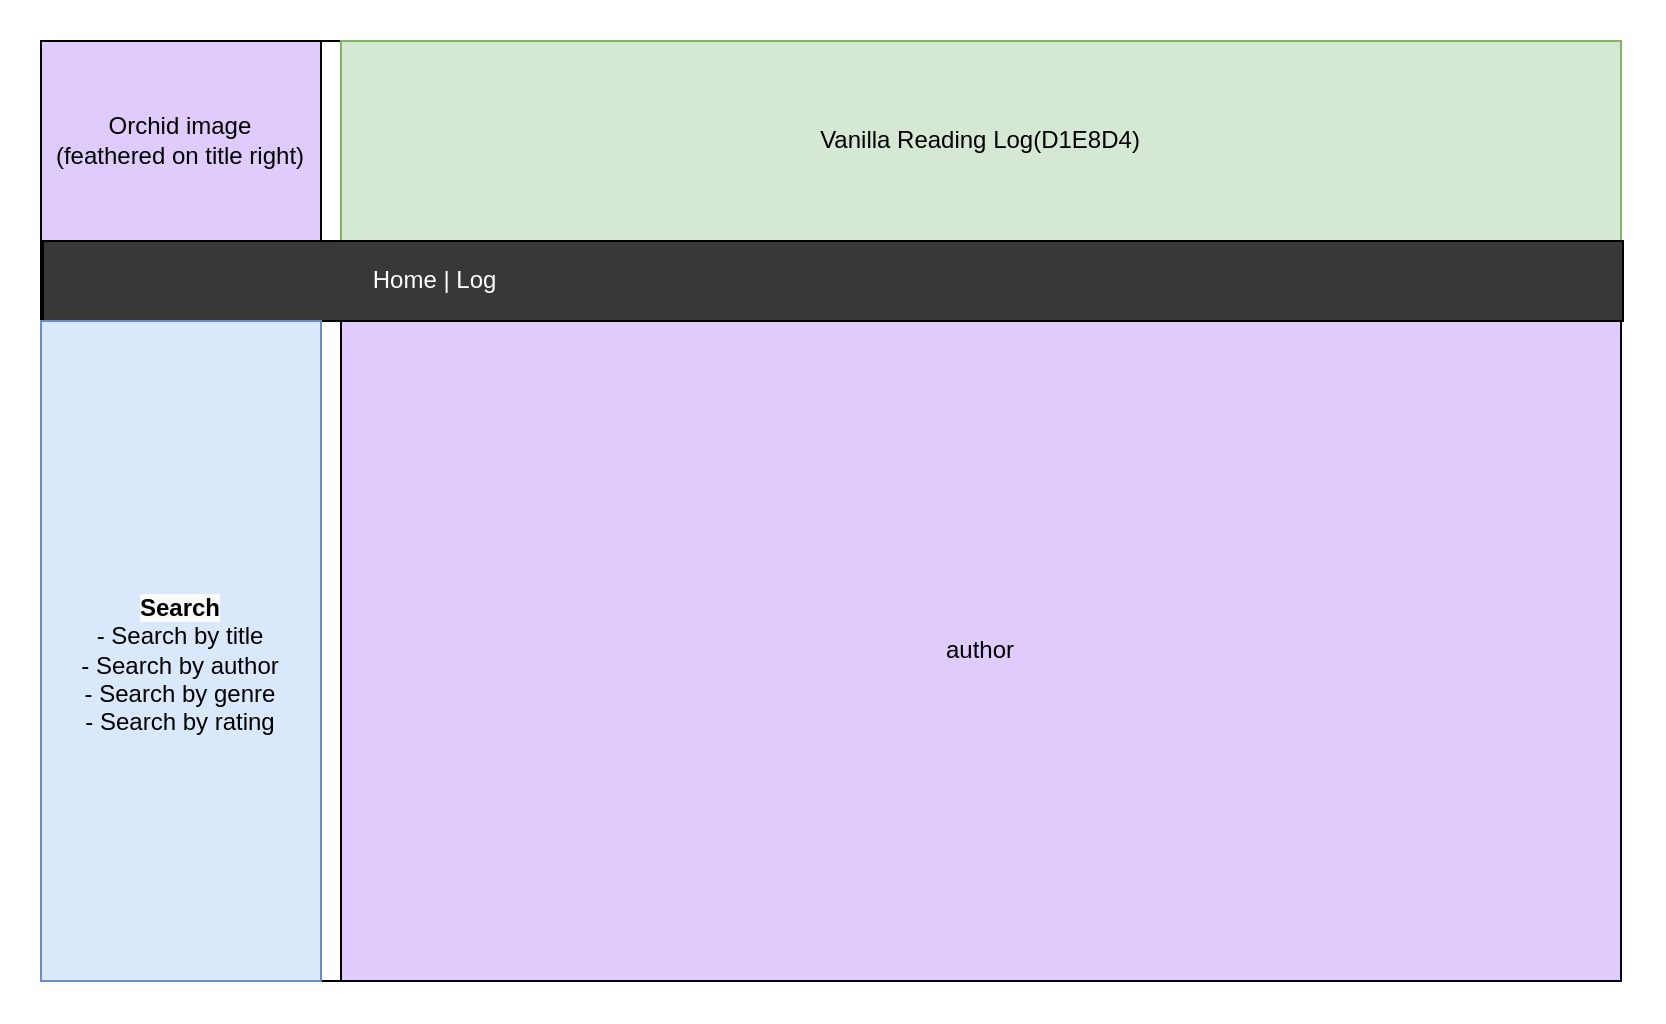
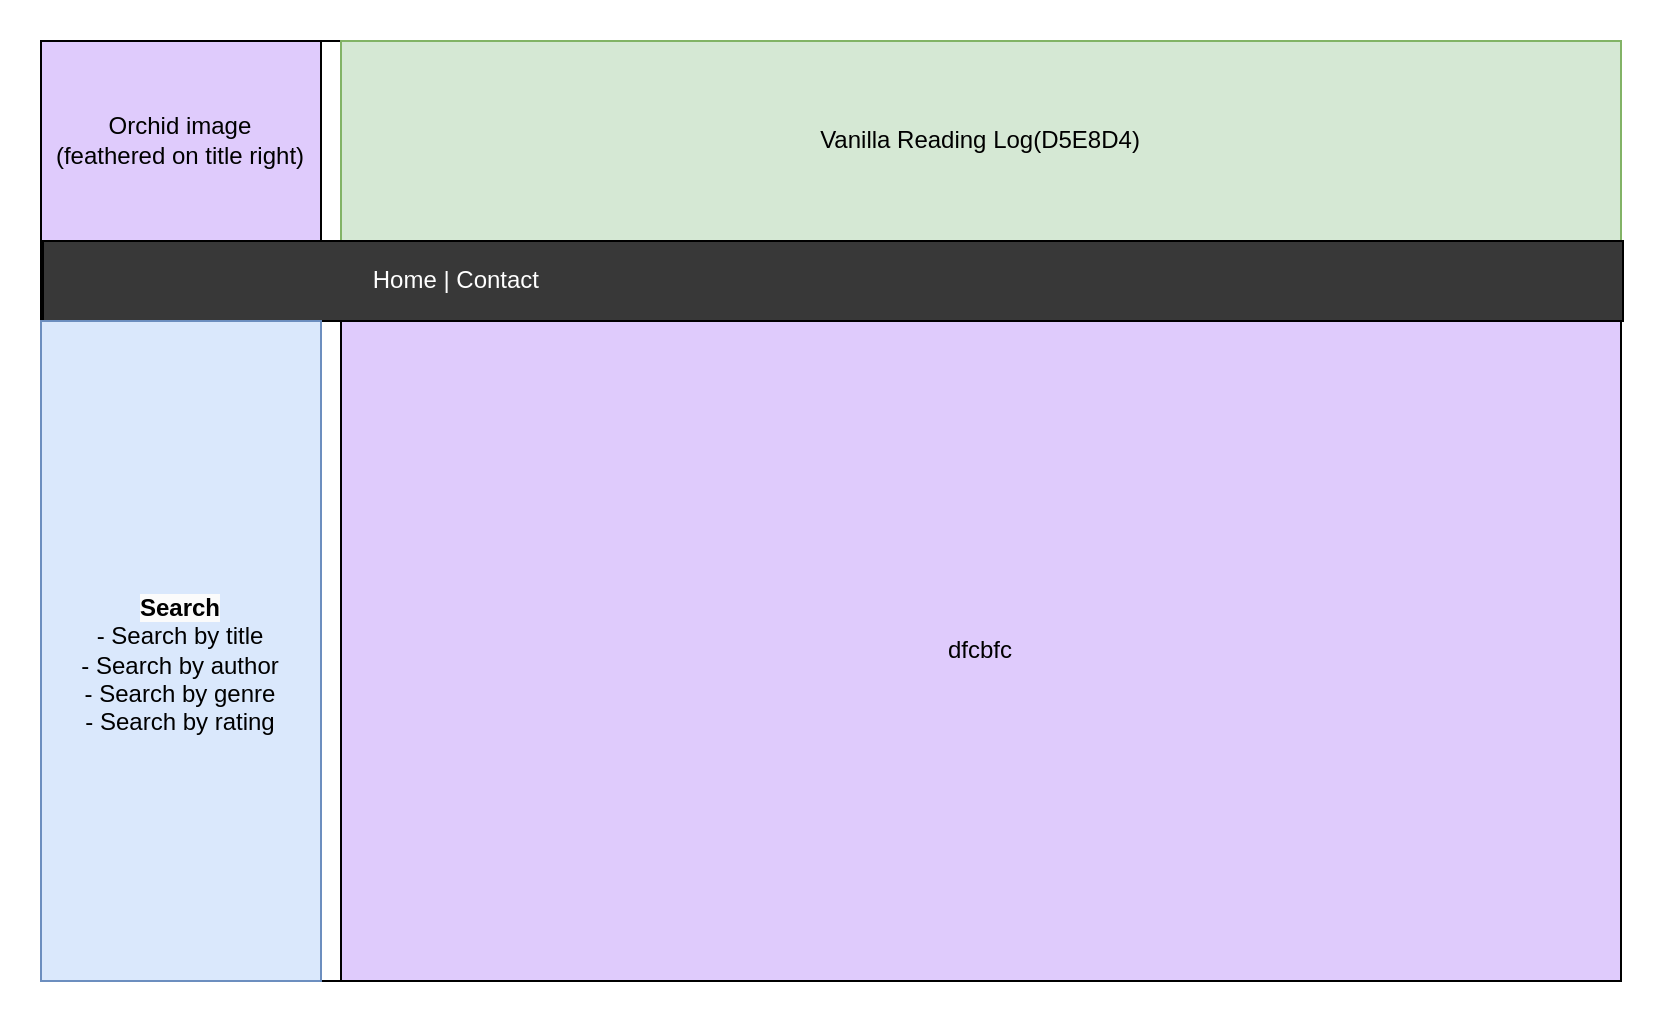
  <mxCell id="0" />
  <mxCell id="1" parent="0" />
  <mxCell id="2" value="" style="rounded=0;whiteSpace=wrap;html=1;" vertex="1" parent="1"><mxGeometry x="20" y="20" width="790" height="470" as="geometry" /></mxCell>
  <mxCell id="3" value="Orchid image&lt;br&gt;(feathered on title right)" style="rounded=0;whiteSpace=wrap;html=1;fillColor=#DFCbfc;" vertex="1" parent="1"><mxGeometry x="20" y="20" width="140" height="100" as="geometry" /></mxCell>
- <mxCell id="4" value="Vanilla Reading Log(D1E8D4)" style="rounded=0;whiteSpace=wrap;html=1;fillColor=#d5e8d4;strokeColor=#82b366;" vertex="1" parent="1"><mxGeometry x="170" y="20" width="640" height="100" as="geometry" /></mxCell>
- <mxCell id="5" value="&lt;font color=&quot;#ffffff&quot;&gt;&amp;nbsp; &amp;nbsp; &amp;nbsp; &amp;nbsp; &amp;nbsp; &amp;nbsp; &amp;nbsp; &amp;nbsp; &amp;nbsp; &amp;nbsp; &amp;nbsp; &amp;nbsp; &amp;nbsp; &amp;nbsp; &amp;nbsp; &amp;nbsp; &amp;nbsp; &amp;nbsp; &amp;nbsp; &amp;nbsp; &amp;nbsp; &amp;nbsp; &amp;nbsp; &amp;nbsp; &amp;nbsp;Home | Log&lt;/font&gt;" style="rounded=0;whiteSpace=wrap;html=1;fillColor=#383838;align=left;" vertex="1" parent="1"><mxGeometry x="21" y="120" width="790" height="40" as="geometry" /></mxCell>
+ <mxCell id="4" value="Vanilla Reading Log(D5E8D4)" style="rounded=0;whiteSpace=wrap;html=1;fillColor=#d5e8d4;strokeColor=#82b366;" vertex="1" parent="1"><mxGeometry x="170" y="20" width="640" height="100" as="geometry" /></mxCell>
+ <mxCell id="5" value="&lt;font color=&quot;#ffffff&quot;&gt;&amp;nbsp; &amp;nbsp; &amp;nbsp; &amp;nbsp; &amp;nbsp; &amp;nbsp; &amp;nbsp; &amp;nbsp; &amp;nbsp; &amp;nbsp; &amp;nbsp; &amp;nbsp; &amp;nbsp; &amp;nbsp; &amp;nbsp; &amp;nbsp; &amp;nbsp; &amp;nbsp; &amp;nbsp; &amp;nbsp; &amp;nbsp; &amp;nbsp; &amp;nbsp; &amp;nbsp; &amp;nbsp;Home | Contact&lt;/font&gt;" style="rounded=0;whiteSpace=wrap;html=1;fillColor=#383838;align=left;" vertex="1" parent="1"><mxGeometry x="21" y="120" width="790" height="40" as="geometry" /></mxCell>
  <mxCell id="6" value="&lt;br&gt;&lt;span style=&quot;color: rgb(0, 0, 0); font-family: Helvetica; font-size: 12px; font-style: normal; font-variant-ligatures: normal; font-variant-caps: normal; letter-spacing: normal; orphans: 2; text-align: center; text-indent: 0px; text-transform: none; widows: 2; word-spacing: 0px; -webkit-text-stroke-width: 0px; background-color: rgb(251, 251, 251); text-decoration-thickness: initial; text-decoration-style: initial; text-decoration-color: initial; float: none; display: inline !important;&quot;&gt;&lt;b&gt;Search&lt;br&gt;&lt;/b&gt;&lt;/span&gt;- Search by title&lt;br&gt;- Search by author&lt;br&gt;- Search by genre&lt;br&gt;- Search by rating" style="rounded=0;whiteSpace=wrap;html=1;align=center;fillColor=#DAE8FC;strokeColor=#6c8ebf;" vertex="1" parent="1"><mxGeometry x="20" y="160" width="140" height="330" as="geometry" /></mxCell>
- <mxCell id="7" value="author" style="rounded=0;whiteSpace=wrap;html=1;fillColor=#DFCBFC;" vertex="1" parent="1"><mxGeometry x="170" y="160" width="640" height="330" as="geometry" /></mxCell>
+ <mxCell id="7" value="dfcbfc" style="rounded=0;whiteSpace=wrap;html=1;fillColor=#DFCBFC;" vertex="1" parent="1"><mxGeometry x="170" y="160" width="640" height="330" as="geometry" /></mxCell>
